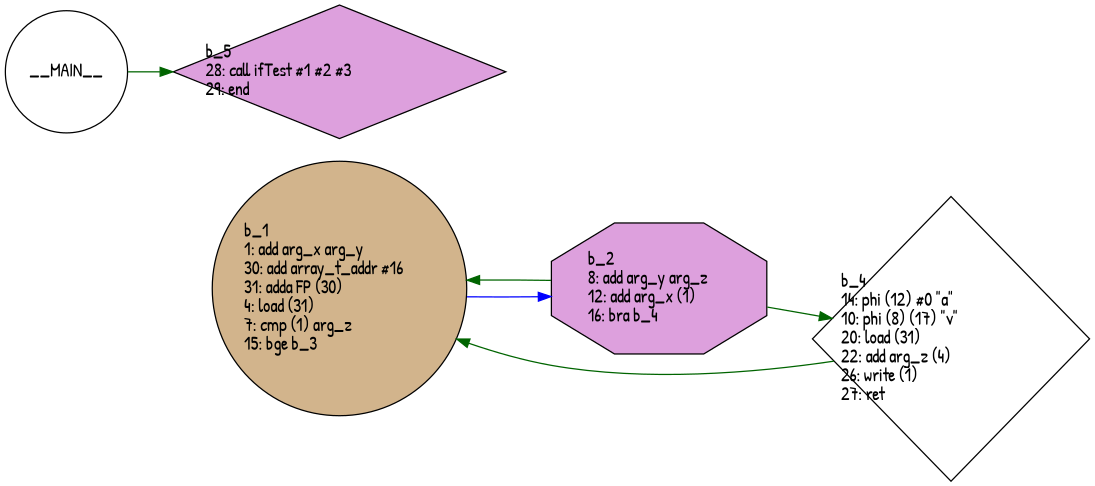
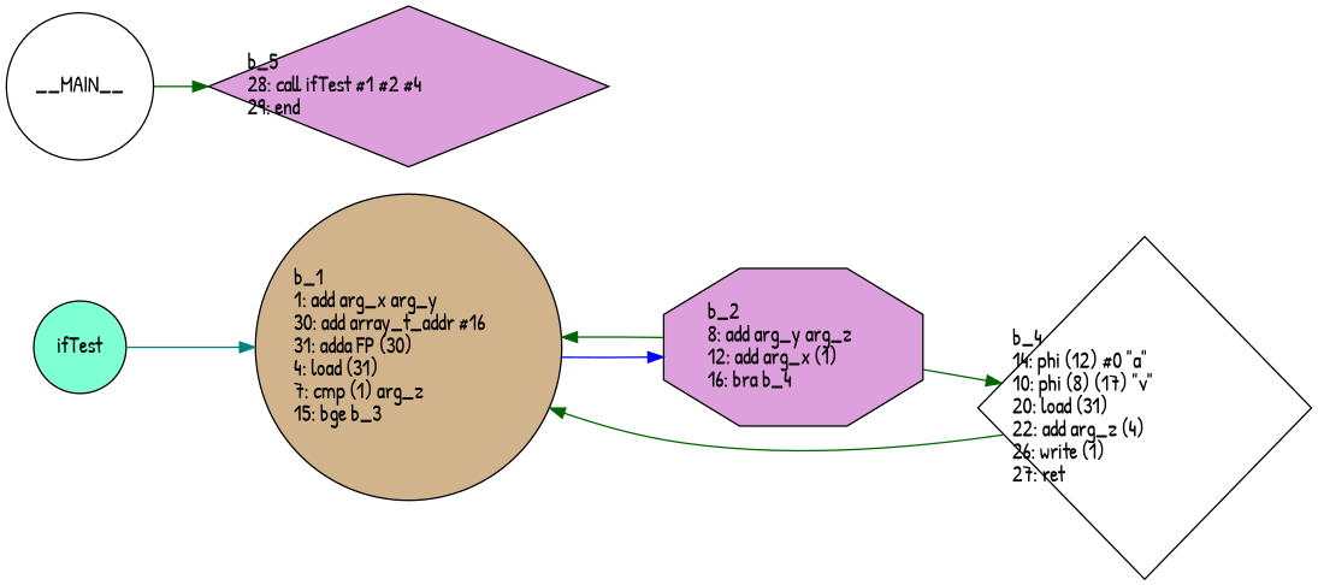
  digraph {
    fontname="Patrick Hand"
    rankdir=LR
    node [fillcolor=plum fontname="Patrick Hand" shape=circle style=filled]
    edge [color=darkgreen fontname="Patrick Hand"]
    n1 [fillcolor=tan label="b_1\l1: add arg_x arg_y\l30: add array_t_addr #16\l31: adda FP (30)\l4: load (31)\l7: cmp (1) arg_z\l15: bge b_3\l"]
    n2 [label="b_2\l8: add arg_y arg_z\l12: add arg_x (1)\l16: bra b_4\l" shape=octagon]
+   ifTest [fillcolor=aquamarine]
    n4 [fillcolor=white label="b_4\l14: phi (12) #0 \"a\"\l10: phi (8) (17) \"v\"\l20: load (31)\l22: add arg_z (4)\l26: write (1)\l27: ret \l" shape=diamond]
-   n5 [label="b_5\l28: call ifTest #1 #2 #3\l29: end\l" shape=diamond]
+   n5 [label="b_5\l28: call ifTest #1 #2 #4\l29: end\l" shape=diamond]
    __MAIN__ [fillcolor=white]
    n1 -> n2 [color=blue]
    n2 -> n1
    n2 -> n4
+   ifTest -> n1 [color=teal]
    n4 -> n1
    __MAIN__ -> n5
  }
